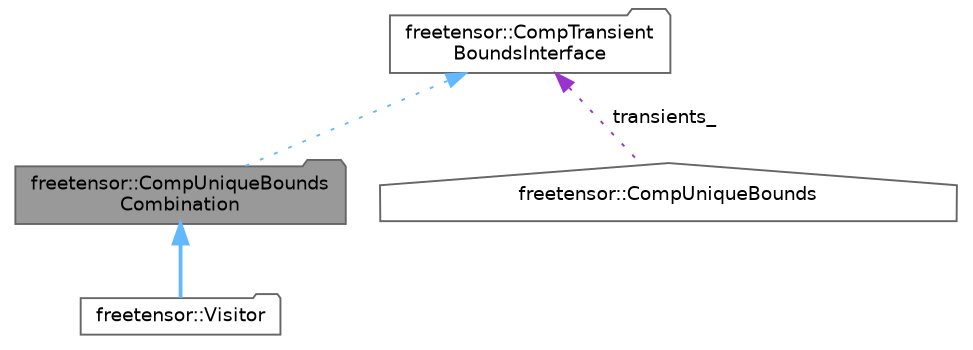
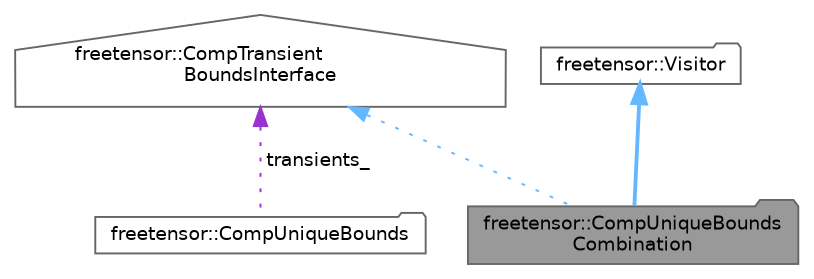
  digraph {
    node [color=gray40 fillcolor=white fontname=Helvetica fontsize=10 shape=folder style=filled]
    edge [color=steelblue1 dir=back fontname=Helvetica fontsize=10 labelfontname=Helvetica labelfontsize=10 style=dotted]
    n1 [fillcolor=grey60 fontcolor=black height=0.2 label="freetensor::CompUniqueBounds\lCombination" width=0.4]
-   n2 [height=0.2 label="freetensor::CompUniqueBounds" shape=house width=0.4]
-   n3 [height=0.2 label="freetensor::CompTransient\lBoundsInterface" width=0.4]
+   n2 [height=0.2 label="freetensor::CompUniqueBounds" width=0.4]
+   n3 [height=0.2 label="freetensor::CompTransient\lBoundsInterface" shape=house width=0.4]
    n4 [height=0.2 label="freetensor::Visitor" width=0.4]
    n3 -> n1
    n3 -> n2 [color=darkorchid3 label=" transients_"]
-   n1 -> n4 [style=bold]
+   n4 -> n1 [style=bold]
  }
